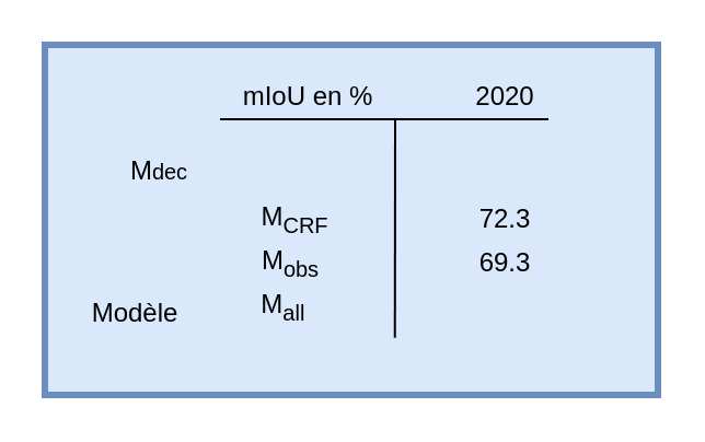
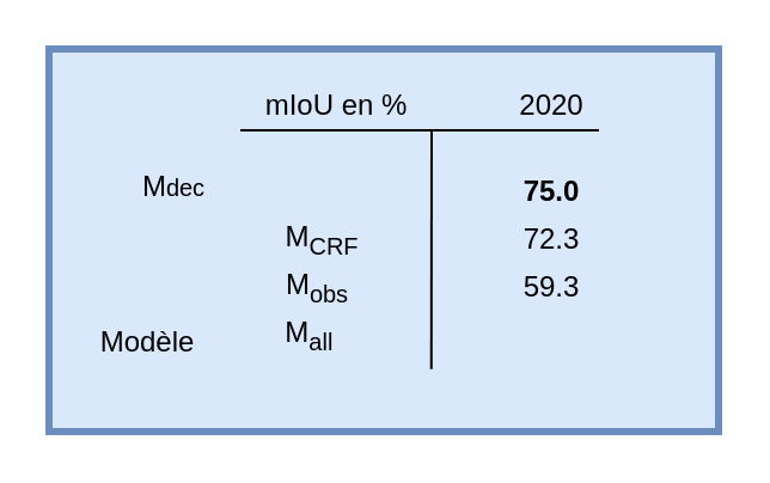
  <mxCell id="0" />
  <mxCell id="1" parent="0" />
  <mxCell id="2" value="" style="rounded=0;whiteSpace=wrap;html=1;labelBackgroundColor=none;strokeColor=#6c8ebf;strokeWidth=3;fillColor=#dae8fc;" parent="1" vertex="1"><mxGeometry x="20" y="20" width="280" height="160" as="geometry" /></mxCell>
  <mxCell id="3" value="Modèle" style="text;html=1;align=center;verticalAlign=middle;resizable=0;points=[];autosize=1;strokeColor=none;" parent="1" vertex="1"><mxGeometry x="36" y="133" width="50" height="20" as="geometry" /></mxCell>
  <mxCell id="4" value="&amp;nbsp;&amp;nbsp;&amp;nbsp; M&lt;sub&gt;all&lt;/sub&gt;" style="text;html=1;align=center;verticalAlign=middle;resizable=0;points=[];autosize=1;strokeColor=none;" parent="1" vertex="1"><mxGeometry x="97" y="130" width="50" height="20" as="geometry" /></mxCell>
+ <mxCell id="5" value="&lt;b&gt;75.0&lt;/b&gt;" style="text;html=1;align=center;verticalAlign=middle;resizable=0;points=[];autosize=1;fillColor=#dae8fc;strokeWidth=2;" parent="1" vertex="1"><mxGeometry x="210" y="70" width="40" height="20" as="geometry" /></mxCell>
  <mxCell id="6" value="mIoU en %" style="text;html=1;align=center;verticalAlign=middle;resizable=0;points=[];autosize=1;strokeColor=none;" parent="1" vertex="1"><mxGeometry x="105" y="34" width="70" height="20" as="geometry" /></mxCell>
  <mxCell id="7" value="" style="endArrow=none;html=1;fontColor=#FF3333;exitX=0.571;exitY=0.837;exitDx=0;exitDy=0;exitPerimeter=0;" parent="1" edge="1" source="2"><mxGeometry width="50" height="50" relative="1" as="geometry"><mxPoint x="180" y="124" as="sourcePoint" /><mxPoint x="180" y="54" as="targetPoint" /></mxGeometry></mxCell>
  <mxCell id="8" value="&lt;div&gt;M&lt;span style=&quot;font-size: 10px&quot;&gt;dec&lt;/span&gt;&lt;/div&gt;" style="text;html=1;align=center;verticalAlign=middle;resizable=0;points=[];autosize=1;strokeColor=none;" parent="1" vertex="1"><mxGeometry x="52" y="68" width="40" height="20" as="geometry" /></mxCell>
- <mxCell id="9" value="69.3" style="text;html=1;align=center;verticalAlign=middle;resizable=0;points=[];autosize=1;fillColor=#dae8fc;strokeWidth=2;" parent="1" vertex="1"><mxGeometry x="210" y="110" width="40" height="20" as="geometry" /></mxCell>
+ <mxCell id="9" value="59.3" style="text;html=1;align=center;verticalAlign=middle;resizable=0;points=[];autosize=1;fillColor=#dae8fc;strokeWidth=2;" parent="1" vertex="1"><mxGeometry x="210" y="110" width="40" height="20" as="geometry" /></mxCell>
  <mxCell id="10" value="&lt;div&gt;2020&lt;/div&gt;" style="text;html=1;align=center;verticalAlign=middle;resizable=0;points=[];autosize=1;strokeColor=none;" parent="1" vertex="1"><mxGeometry x="210" y="34" width="40" height="20" as="geometry" /></mxCell>
  <mxCell id="11" value="" style="endArrow=none;html=1;fontColor=#FF3333;entryX=1;entryY=1;entryDx=0;entryDy=0;entryPerimeter=0;" parent="1" target="10" edge="1"><mxGeometry width="50" height="50" relative="1" as="geometry"><mxPoint x="100" y="54" as="sourcePoint" /><mxPoint x="400" y="54" as="targetPoint" /></mxGeometry></mxCell>
  <mxCell id="12" style="edgeStyle=orthogonalEdgeStyle;rounded=0;orthogonalLoop=1;jettySize=auto;html=1;exitX=0.5;exitY=1;exitDx=0;exitDy=0;fontColor=#7EA6E0;" parent="1" source="2" target="2" edge="1"><mxGeometry relative="1" as="geometry" /></mxCell>
  <mxCell id="13" value="&lt;div&gt;M&lt;sub&gt;obs&lt;/sub&gt;&lt;/div&gt;" style="text;html=1;align=center;verticalAlign=middle;resizable=0;points=[];autosize=1;strokeColor=none;" vertex="1" parent="1"><mxGeometry x="112" y="110" width="40" height="20" as="geometry" /></mxCell>
  <mxCell id="14" value="72.3" style="text;html=1;align=center;verticalAlign=middle;resizable=0;points=[];autosize=1;fillColor=#dae8fc;strokeWidth=2;" vertex="1" parent="1"><mxGeometry x="210" y="90" width="40" height="20" as="geometry" /></mxCell>
  <mxCell id="15" value="&lt;div&gt;M&lt;sub&gt;CRF&lt;/sub&gt;&lt;/div&gt;" style="text;html=1;align=center;verticalAlign=middle;resizable=0;points=[];autosize=1;strokeColor=none;" vertex="1" parent="1"><mxGeometry x="109" y="90" width="50" height="20" as="geometry" /></mxCell>
